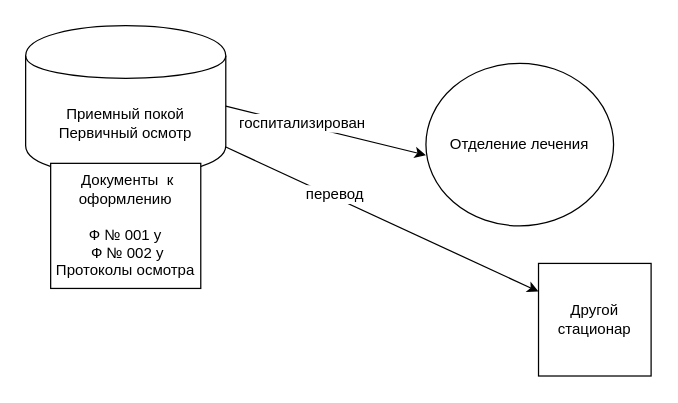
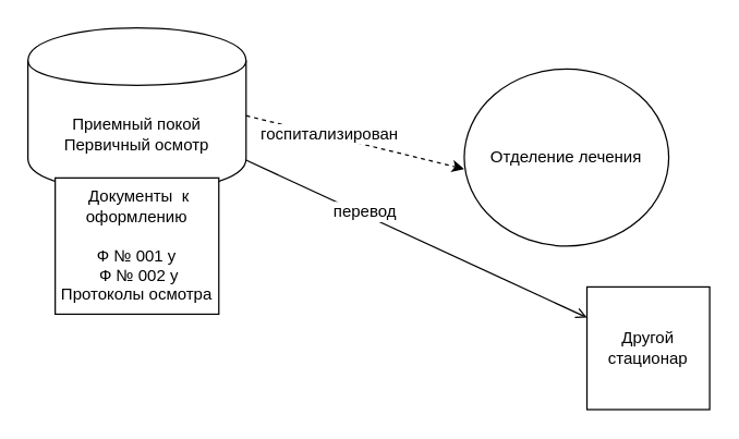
  <mxCell id="0" />
  <mxCell id="1" parent="0" />
  <mxCell id="2" value="Приемный покой&lt;br&gt;Первичный осмотр" style="shape=cylinder;whiteSpace=wrap;html=1;boundedLbl=1;backgroundOutline=1;" parent="1" vertex="1"><mxGeometry x="20" y="20" width="160" height="120" as="geometry" /></mxCell>
  <mxCell id="3" value="Отделение лечения" style="ellipse;whiteSpace=wrap;html=1;" parent="1" vertex="1"><mxGeometry x="340" y="50" width="150" height="130" as="geometry" /></mxCell>
- <mxCell id="4" value="" style="endArrow=classic;html=1;entryX=0;entryY=0.565;entryDx=0;entryDy=0;entryPerimeter=0;exitX=1;exitY=0.536;exitDx=0;exitDy=0;exitPerimeter=0;" parent="1" source="2" target="3" edge="1"><mxGeometry width="50" height="50" relative="1" as="geometry"><mxPoint x="-240" y="380" as="sourcePoint" /><mxPoint x="-190" y="330" as="targetPoint" /><Array as="points" /></mxGeometry></mxCell>
+ <mxCell id="4" value="" style="endArrow=classic;html=1;entryX=0;entryY=0.565;entryDx=0;entryDy=0;entryPerimeter=0;exitX=1;exitY=0.536;exitDx=0;exitDy=0;exitPerimeter=0;dashed=1;" parent="1" source="2" target="3" edge="1"><mxGeometry width="50" height="50" relative="1" as="geometry"><mxPoint x="-240" y="380" as="sourcePoint" /><mxPoint x="-190" y="330" as="targetPoint" /><Array as="points" /></mxGeometry></mxCell>
  <mxCell id="5" value="госпитализирован" style="text;html=1;resizable=0;points=[];align=center;verticalAlign=middle;labelBackgroundColor=#ffffff;" parent="4" vertex="1" connectable="0"><mxGeometry x="-0.244" y="2" relative="1" as="geometry"><mxPoint as="offset" /></mxGeometry></mxCell>
  <mxCell id="6" value="Другой стационар" style="whiteSpace=wrap;html=1;aspect=fixed;" parent="1" vertex="1"><mxGeometry x="430" y="210" width="90" height="90" as="geometry" /></mxCell>
- <mxCell id="7" value="" style="endArrow=classic;html=1;entryX=0;entryY=0.25;entryDx=0;entryDy=0;" parent="1" source="2" target="6" edge="1"><mxGeometry width="50" height="50" relative="1" as="geometry"><mxPoint x="-90" y="160" as="sourcePoint" /><mxPoint x="-40" y="110" as="targetPoint" /></mxGeometry></mxCell>
+ <mxCell id="7" value="" style="endArrow=open;html=1;entryX=0;entryY=0.25;entryDx=0;entryDy=0;" parent="1" source="2" target="6" edge="1"><mxGeometry width="50" height="50" relative="1" as="geometry"><mxPoint x="-90" y="160" as="sourcePoint" /><mxPoint x="-40" y="110" as="targetPoint" /></mxGeometry></mxCell>
  <mxCell id="8" value="перевод" style="text;html=1;resizable=0;points=[];align=center;verticalAlign=middle;labelBackgroundColor=#ffffff;" parent="7" vertex="1" connectable="0"><mxGeometry x="-0.315" y="2" relative="1" as="geometry"><mxPoint as="offset" /></mxGeometry></mxCell>
  <mxCell id="9" value="&amp;nbsp;Документы&amp;nbsp; к оформлению&lt;br&gt;&lt;br&gt;Ф № 001 у&lt;br&gt;&amp;nbsp;Ф № 002 у&lt;br&gt;Протоколы осмотра" style="rounded=0;whiteSpace=wrap;html=1;" parent="1" vertex="1"><mxGeometry x="40" y="130" width="120" height="100" as="geometry" /></mxCell>
